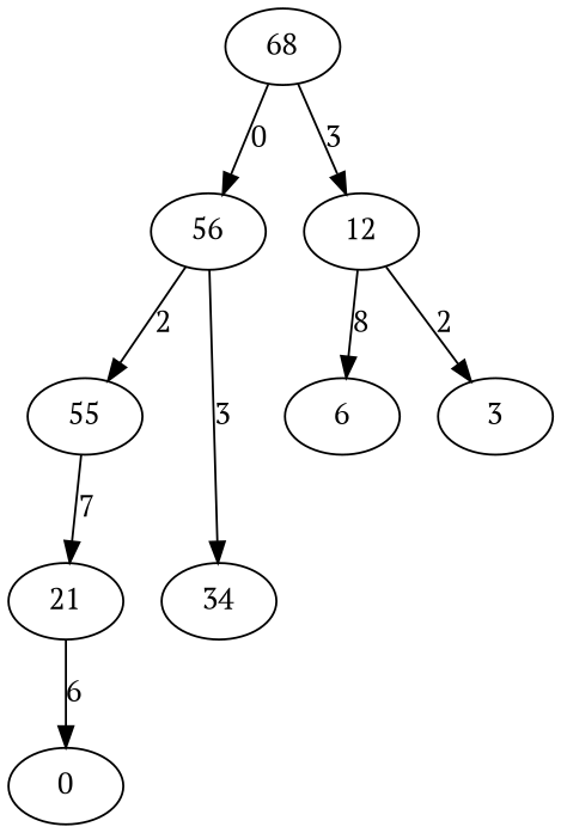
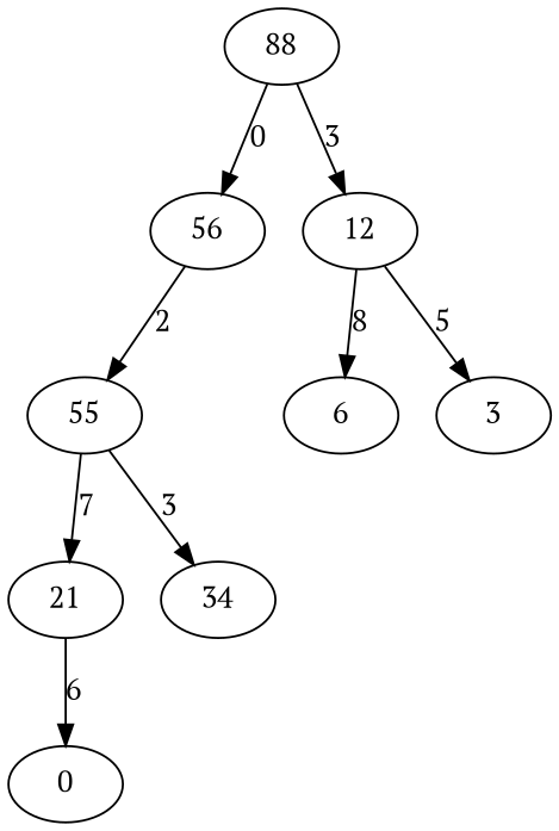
  digraph {
    fontname="PT Serif"
    node [fontname="PT Serif"]
    edge [fontname="PT Serif"]
-   88 [label=68]
+   88
    56
    12
    55
    34
    6
    3
    21
    0
    88 -> 56 [label=0]
    88 -> 12 [label=3]
    56 -> 55 [label=2]
-   56 -> 34 [label=3]
+   55 -> 34 [label=3]
    12 -> 6 [label=8]
-   12 -> 3 [label=2]
+   12 -> 3 [label=5]
    55 -> 21 [label=7]
    21 -> 0 [label=6]
  }
